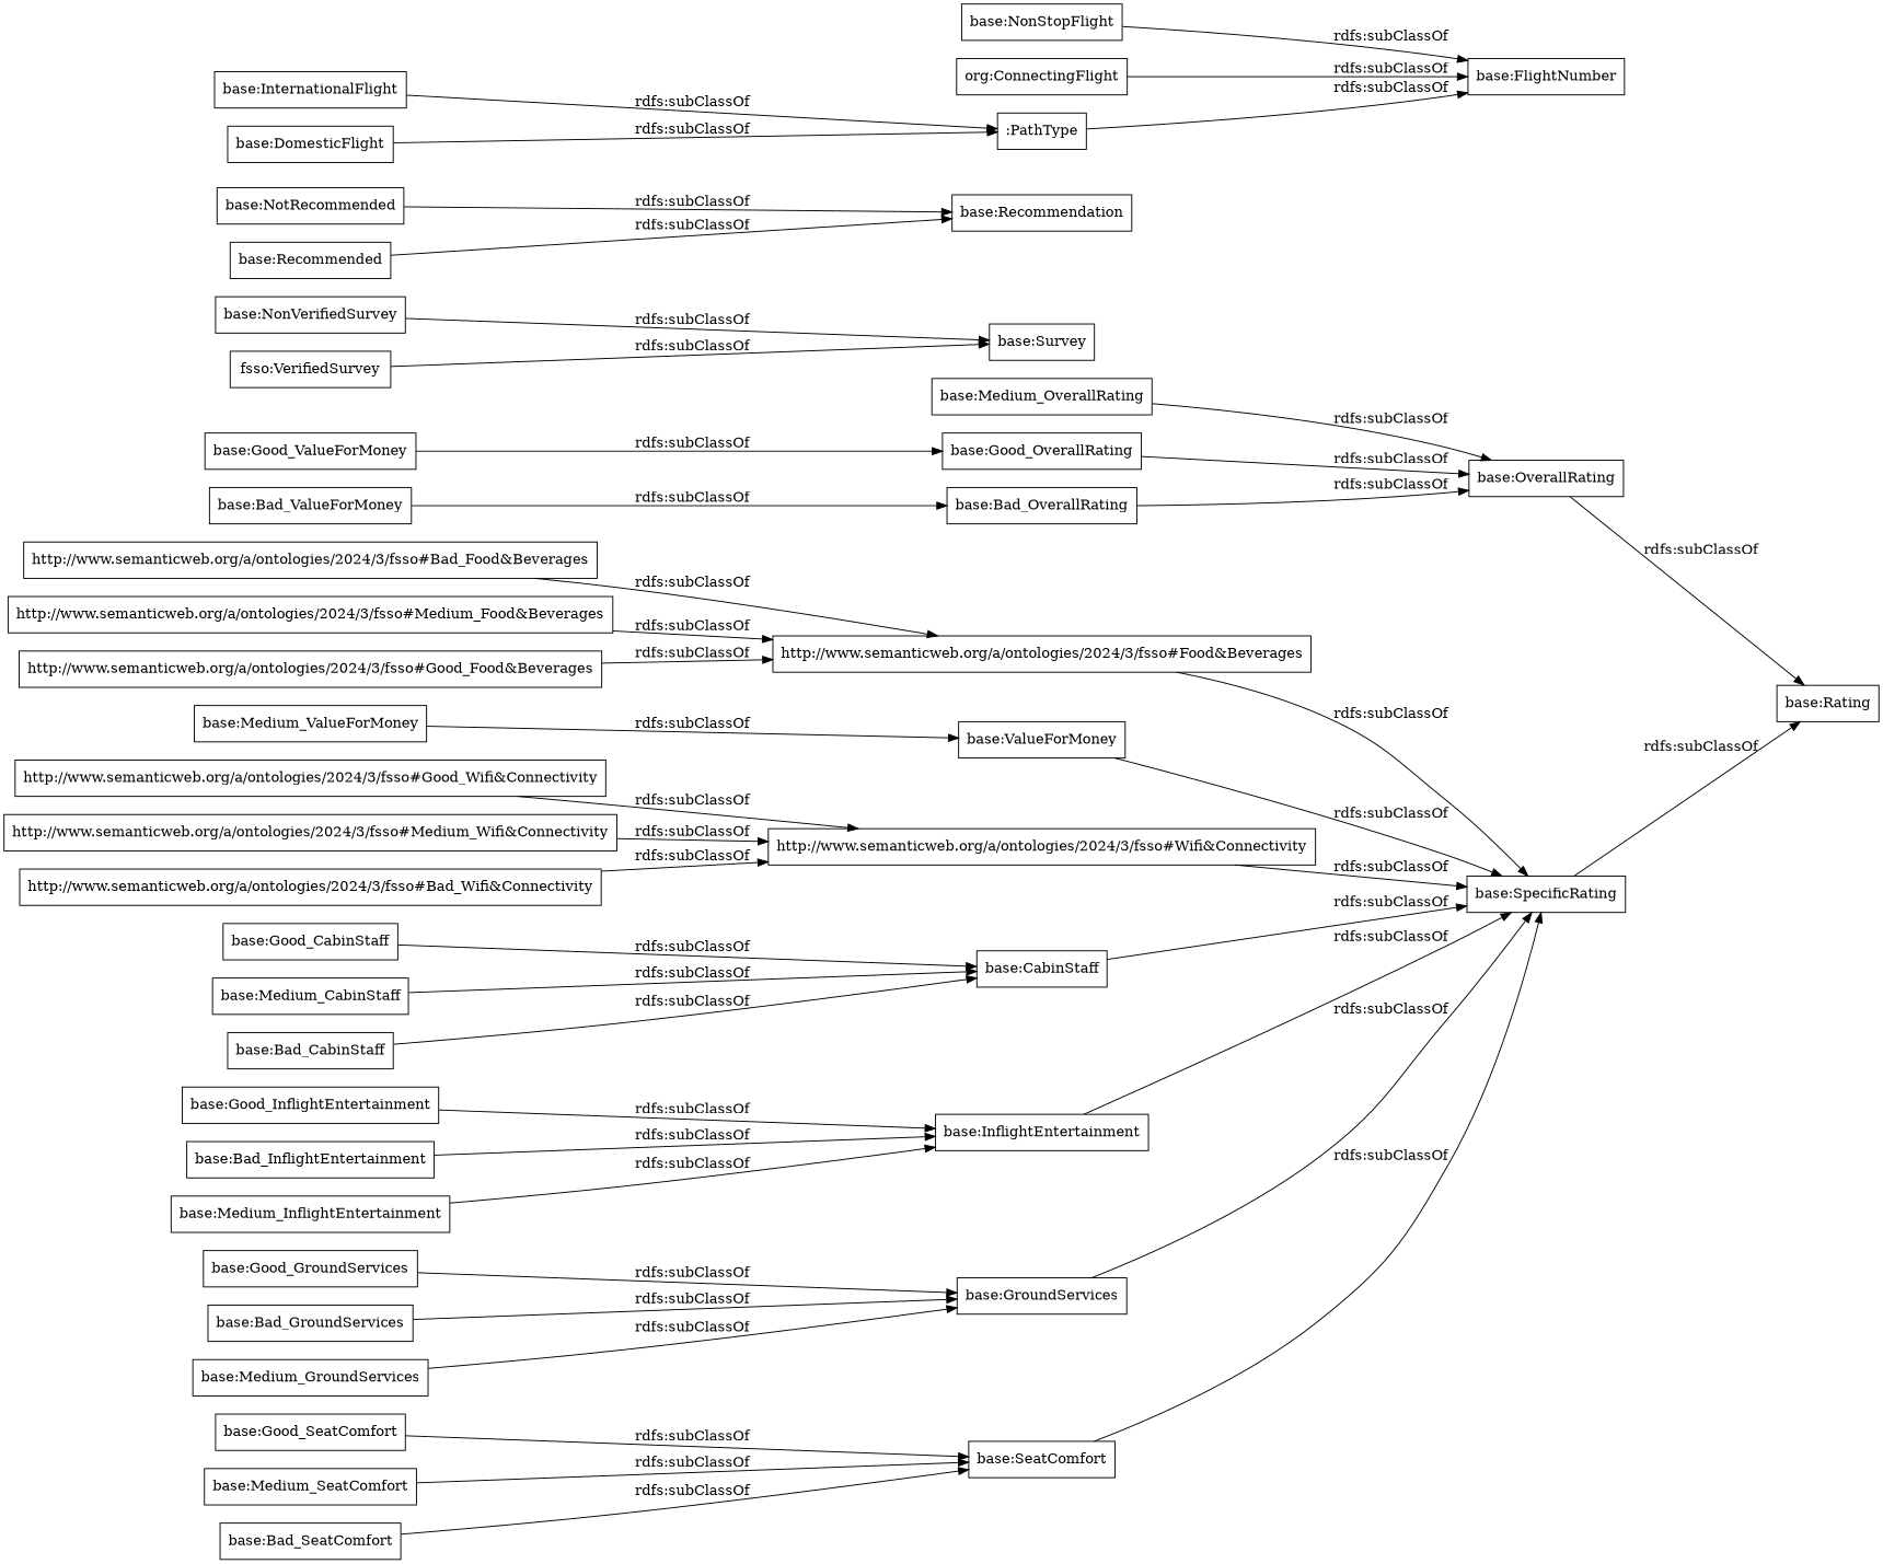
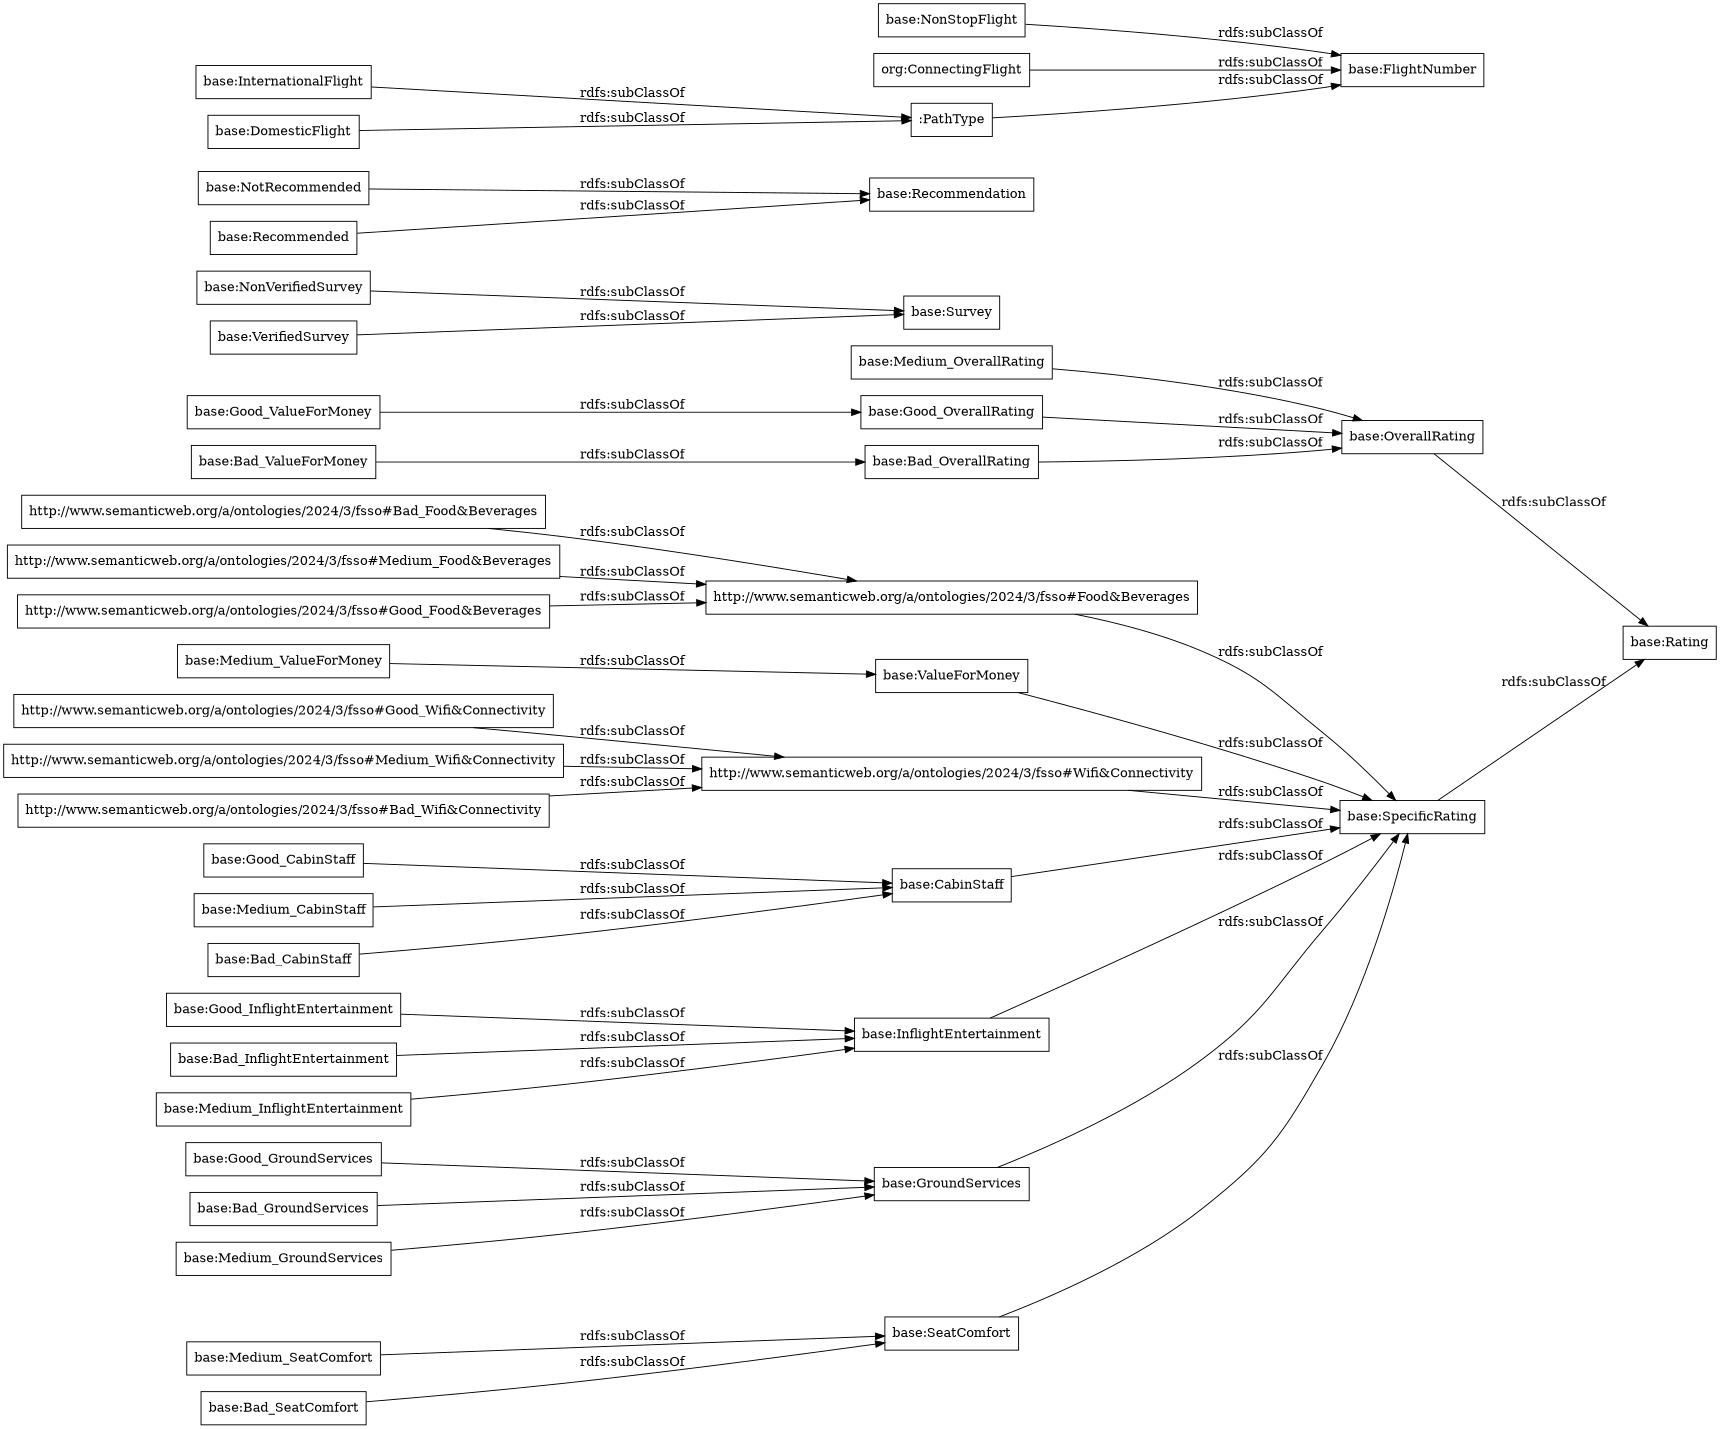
  digraph {
    rankdir=LR
    node [color=black shape=rectangle]
    "base:SeatComfort"
    "base:SpecificRating"
    "base:Rating"
    "http://www.semanticweb.org/a/ontologies/2024/3/fsso#Bad_Food&Beverages"
    "http://www.semanticweb.org/a/ontologies/2024/3/fsso#Food&Beverages"
    "base:ValueForMoney"
    "http://www.semanticweb.org/a/ontologies/2024/3/fsso#Good_Wifi&Connectivity"
    "http://www.semanticweb.org/a/ontologies/2024/3/fsso#Wifi&Connectivity"
    "http://www.semanticweb.org/a/ontologies/2024/3/fsso#Medium_Wifi&Connectivity"
    "http://www.semanticweb.org/a/ontologies/2024/3/fsso#Medium_Food&Beverages"
    "http://www.semanticweb.org/a/ontologies/2024/3/fsso#Bad_Wifi&Connectivity"
    "base:Good_CabinStaff"
    "base:CabinStaff"
    "base:Medium_OverallRating"
    "base:OverallRating"
    "base:NonVerifiedSurvey"
    "base:Survey"
    "base:Medium_CabinStaff"
    "base:NotRecommended"
    "base:Recommendation"
    "base:InflightEntertainment"
-   "base:Good_SeatComfort"
    "base:Good_GroundServices"
    "base:GroundServices"
    "base:Good_OverallRating"
    ":PathType"
    "base:FlightNumber"
    "base:Bad_CabinStaff"
    "base:Good_ValueForMoney"
    "http://www.semanticweb.org/a/ontologies/2024/3/fsso#Good_Food&Beverages"
    "base:Bad_ValueForMoney"
    "base:Bad_OverallRating"
    "base:Bad_GroundServices"
    "base:Good_InflightEntertainment"
    "base:Medium_SeatComfort"
    "base:Bad_SeatComfort"
    "base:Medium_ValueForMoney"
    "base:NonStopFlight"
    "base:Recommended"
    "base:Medium_GroundServices"
-   "base:VerifiedSurvey" [label="fsso:VerifiedSurvey"]
+   "base:VerifiedSurvey"
    "base:InternationalFlight"
    "base:Bad_InflightEntertainment"
    "base:DomesticFlight"
    "base:Medium_InflightEntertainment"
    n46 [label="org:ConnectingFlight"]
    "base:SeatComfort" -> "base:SpecificRating" [label="rdfs:subClassOf"]
    "base:SpecificRating" -> "base:Rating" [label="rdfs:subClassOf"]
    "http://www.semanticweb.org/a/ontologies/2024/3/fsso#Bad_Food&Beverages" -> "http://www.semanticweb.org/a/ontologies/2024/3/fsso#Food&Beverages" [label="rdfs:subClassOf"]
    "http://www.semanticweb.org/a/ontologies/2024/3/fsso#Food&Beverages" -> "base:SpecificRating" [label="rdfs:subClassOf"]
    "base:ValueForMoney" -> "base:SpecificRating" [label="rdfs:subClassOf"]
    "http://www.semanticweb.org/a/ontologies/2024/3/fsso#Good_Wifi&Connectivity" -> "http://www.semanticweb.org/a/ontologies/2024/3/fsso#Wifi&Connectivity" [label="rdfs:subClassOf"]
    "http://www.semanticweb.org/a/ontologies/2024/3/fsso#Wifi&Connectivity" -> "base:SpecificRating" [label="rdfs:subClassOf"]
    "http://www.semanticweb.org/a/ontologies/2024/3/fsso#Medium_Wifi&Connectivity" -> "http://www.semanticweb.org/a/ontologies/2024/3/fsso#Wifi&Connectivity" [label="rdfs:subClassOf"]
    "http://www.semanticweb.org/a/ontologies/2024/3/fsso#Medium_Food&Beverages" -> "http://www.semanticweb.org/a/ontologies/2024/3/fsso#Food&Beverages" [label="rdfs:subClassOf"]
    "http://www.semanticweb.org/a/ontologies/2024/3/fsso#Bad_Wifi&Connectivity" -> "http://www.semanticweb.org/a/ontologies/2024/3/fsso#Wifi&Connectivity" [label="rdfs:subClassOf"]
    "base:Good_CabinStaff" -> "base:CabinStaff" [label="rdfs:subClassOf"]
    "base:CabinStaff" -> "base:SpecificRating" [label="rdfs:subClassOf"]
    "base:Medium_OverallRating" -> "base:OverallRating" [label="rdfs:subClassOf"]
    "base:OverallRating" -> "base:Rating" [label="rdfs:subClassOf"]
    "base:NonVerifiedSurvey" -> "base:Survey" [label="rdfs:subClassOf"]
    "base:Medium_CabinStaff" -> "base:CabinStaff" [label="rdfs:subClassOf"]
    "base:NotRecommended" -> "base:Recommendation" [label="rdfs:subClassOf"]
    "base:InflightEntertainment" -> "base:SpecificRating" [label="rdfs:subClassOf"]
-   "base:Good_SeatComfort" -> "base:SeatComfort" [label="rdfs:subClassOf"]
    "base:Good_GroundServices" -> "base:GroundServices" [label="rdfs:subClassOf"]
    "base:GroundServices" -> "base:SpecificRating" [label="rdfs:subClassOf"]
    "base:Good_OverallRating" -> "base:OverallRating" [label="rdfs:subClassOf"]
    ":PathType" -> "base:FlightNumber" [label="rdfs:subClassOf"]
    "base:Bad_CabinStaff" -> "base:CabinStaff" [label="rdfs:subClassOf"]
    "base:Good_ValueForMoney" -> "base:Good_OverallRating" [label="rdfs:subClassOf"]
    "http://www.semanticweb.org/a/ontologies/2024/3/fsso#Good_Food&Beverages" -> "http://www.semanticweb.org/a/ontologies/2024/3/fsso#Food&Beverages" [label="rdfs:subClassOf"]
    "base:Bad_ValueForMoney" -> "base:Bad_OverallRating" [label="rdfs:subClassOf"]
    "base:Bad_OverallRating" -> "base:OverallRating" [label="rdfs:subClassOf"]
    "base:Bad_GroundServices" -> "base:GroundServices" [label="rdfs:subClassOf"]
    "base:Good_InflightEntertainment" -> "base:InflightEntertainment" [label="rdfs:subClassOf"]
    "base:Medium_SeatComfort" -> "base:SeatComfort" [label="rdfs:subClassOf"]
    "base:Bad_SeatComfort" -> "base:SeatComfort" [label="rdfs:subClassOf"]
    "base:Medium_ValueForMoney" -> "base:ValueForMoney" [label="rdfs:subClassOf"]
    "base:NonStopFlight" -> "base:FlightNumber" [label="rdfs:subClassOf"]
    "base:Recommended" -> "base:Recommendation" [label="rdfs:subClassOf"]
    "base:Medium_GroundServices" -> "base:GroundServices" [label="rdfs:subClassOf"]
    "base:VerifiedSurvey" -> "base:Survey" [label="rdfs:subClassOf"]
    "base:InternationalFlight" -> ":PathType" [label="rdfs:subClassOf"]
    "base:Bad_InflightEntertainment" -> "base:InflightEntertainment" [label="rdfs:subClassOf"]
    "base:DomesticFlight" -> ":PathType" [label="rdfs:subClassOf"]
    "base:Medium_InflightEntertainment" -> "base:InflightEntertainment" [label="rdfs:subClassOf"]
    n46 -> "base:FlightNumber" [label="rdfs:subClassOf"]
  }
